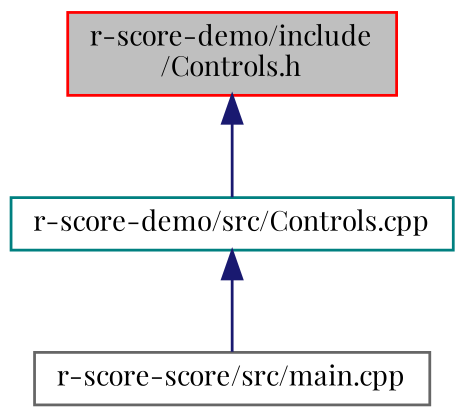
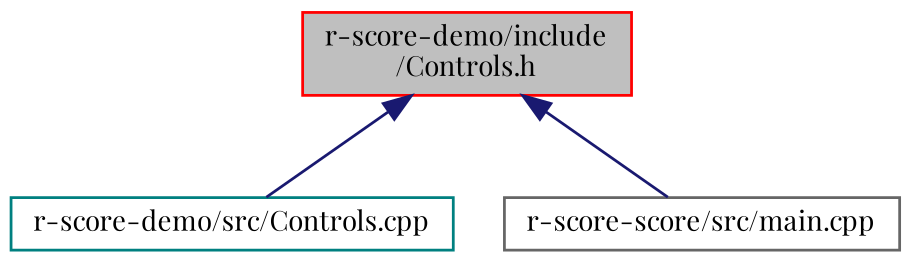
  digraph {
    fontname="Playfair Display"
    node [fillcolor=white fontname="Playfair Display" fontsize=10 shape=record style=filled]
    edge [color=midnightblue dir=back fontname="Playfair Display" fontsize=10 labelfontname=Helvetica labelfontsize=10 style=solid]
    n1 [color=red fillcolor=grey75 fontcolor=black height=0.2 label="r-score-demo/include\l/Controls.h" width=0.4]
    n2 [color=teal height=0.2 label="r-score-demo/src/Controls.cpp" width=0.4]
    n3 [color=gray40 height=0.2 label="r-score-score/src/main.cpp" width=0.4]
    n1 -> n2
-   n2 -> n3
+   n1 -> n3
  }
